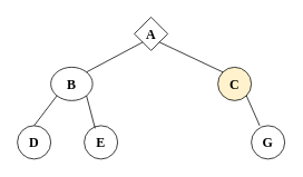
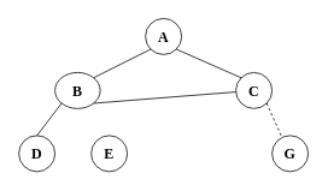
  <mxCell id="0" />
  <mxCell id="1" parent="0" />
- <mxCell id="2" value="&lt;b&gt;&lt;font style=&quot;font-size: 16px;&quot; face=&quot;Verdana&quot;&gt;A&lt;/font&gt;&lt;/b&gt;" style="rhombus;whiteSpace=wrap;html=1;aspect=fixed;" vertex="1" parent="1"><mxGeometry x="160" y="20" width="40" height="40" as="geometry" /></mxCell>
+ <mxCell id="2" value="&lt;b&gt;&lt;font style=&quot;font-size: 16px;&quot; face=&quot;Verdana&quot;&gt;A&lt;/font&gt;&lt;/b&gt;" style="ellipse;whiteSpace=wrap;html=1;aspect=fixed;" vertex="1" parent="1"><mxGeometry x="160" y="20" width="40" height="40" as="geometry" /></mxCell>
  <mxCell id="3" value="&lt;b&gt;&lt;font style=&quot;font-size: 16px;&quot; face=&quot;Verdana&quot;&gt;B&lt;/font&gt;&lt;/b&gt;" style="ellipse;whiteSpace=wrap;html=1;aspect=fixed;" vertex="1" parent="1"><mxGeometry x="60" y="80" width="50" height="40" as="geometry" /></mxCell>
- <mxCell id="4" value="&lt;b&gt;&lt;font style=&quot;font-size: 16px;&quot; face=&quot;Verdana&quot;&gt;C&lt;/font&gt;&lt;/b&gt;" style="ellipse;whiteSpace=wrap;html=1;aspect=fixed;fillColor=#fff2cc;" vertex="1" parent="1"><mxGeometry x="260" y="80" width="40" height="40" as="geometry" /></mxCell>
+ <mxCell id="4" value="&lt;b&gt;&lt;font style=&quot;font-size: 16px;&quot; face=&quot;Verdana&quot;&gt;C&lt;/font&gt;&lt;/b&gt;" style="ellipse;whiteSpace=wrap;html=1;aspect=fixed;" vertex="1" parent="1"><mxGeometry x="260" y="80" width="40" height="40" as="geometry" /></mxCell>
  <mxCell id="5" value="&lt;b&gt;&lt;font style=&quot;font-size: 16px;&quot; face=&quot;Verdana&quot;&gt;D&lt;/font&gt;&lt;/b&gt;" style="ellipse;whiteSpace=wrap;html=1;aspect=fixed;" vertex="1" parent="1"><mxGeometry x="20" y="150" width="40" height="40" as="geometry" /></mxCell>
  <mxCell id="6" value="&lt;b&gt;&lt;font style=&quot;font-size: 16px;&quot; face=&quot;Verdana&quot;&gt;E&lt;/font&gt;&lt;/b&gt;" style="ellipse;whiteSpace=wrap;html=1;aspect=fixed;" vertex="1" parent="1"><mxGeometry x="100" y="150" width="40" height="40" as="geometry" /></mxCell>
  <mxCell id="7" value="&lt;b&gt;&lt;font style=&quot;font-size: 16px;&quot; face=&quot;Verdana&quot;&gt;G&lt;/font&gt;&lt;/b&gt;" style="ellipse;whiteSpace=wrap;html=1;aspect=fixed;" vertex="1" parent="1"><mxGeometry x="300" y="150" width="40" height="40" as="geometry" /></mxCell>
  <mxCell id="8" value="" style="endArrow=none;html=1;rounded=0;exitX=0;exitY=1;exitDx=0;exitDy=0;entryX=1;entryY=0;entryDx=0;entryDy=0;" edge="1" parent="1" source="2" target="3"><mxGeometry width="50" height="50" relative="1" as="geometry"><mxPoint x="270" y="120" as="sourcePoint" /><mxPoint x="320" y="70" as="targetPoint" /></mxGeometry></mxCell>
  <mxCell id="9" value="" style="endArrow=none;html=1;rounded=0;exitX=0;exitY=1;exitDx=0;exitDy=0;entryX=0.5;entryY=0;entryDx=0;entryDy=0;" edge="1" parent="1" source="3" target="5"><mxGeometry width="50" height="50" relative="1" as="geometry"><mxPoint x="270" y="120" as="sourcePoint" /><mxPoint x="320" y="70" as="targetPoint" /></mxGeometry></mxCell>
- <mxCell id="10" value="" style="endArrow=none;html=1;rounded=0;exitX=1;exitY=1;exitDx=0;exitDy=0;entryX=0.325;entryY=0.083;entryDx=0;entryDy=0;entryPerimeter=0;" edge="1" parent="1" source="3" target="6"><mxGeometry width="50" height="50" relative="1" as="geometry"><mxPoint x="270" y="120" as="sourcePoint" /><mxPoint x="320" y="70" as="targetPoint" /></mxGeometry></mxCell>
+ <mxCell id="10" value="" style="endArrow=none;html=1;rounded=0;exitX=1;exitY=1;exitDx=0;exitDy=0;" edge="1" parent="1" source="3" target="4"><mxGeometry width="50" height="50" relative="1" as="geometry"><mxPoint x="270" y="120" as="sourcePoint" /><mxPoint x="320" y="70" as="targetPoint" /></mxGeometry></mxCell>
  <mxCell id="11" value="" style="endArrow=none;html=1;rounded=0;exitX=1;exitY=1;exitDx=0;exitDy=0;entryX=0;entryY=0;entryDx=0;entryDy=0;" edge="1" parent="1" source="2" target="4"><mxGeometry width="50" height="50" relative="1" as="geometry"><mxPoint x="270" y="120" as="sourcePoint" /><mxPoint x="320" y="70" as="targetPoint" /></mxGeometry></mxCell>
- <mxCell id="12" value="" style="endArrow=none;html=1;rounded=0;exitX=1;exitY=1;exitDx=0;exitDy=0;entryX=0.25;entryY=0;entryDx=0;entryDy=0;entryPerimeter=0;" edge="1" parent="1" source="4" target="7"><mxGeometry width="50" height="50" relative="1" as="geometry"><mxPoint x="270" y="120" as="sourcePoint" /><mxPoint x="320" y="70" as="targetPoint" /></mxGeometry></mxCell>
+ <mxCell id="12" value="" style="endArrow=none;html=1;rounded=0;exitX=1;exitY=1;exitDx=0;exitDy=0;entryX=0.25;entryY=0;entryDx=0;entryDy=0;entryPerimeter=0;dashed=1;" edge="1" parent="1" source="4" target="7"><mxGeometry width="50" height="50" relative="1" as="geometry"><mxPoint x="270" y="120" as="sourcePoint" /><mxPoint x="320" y="70" as="targetPoint" /></mxGeometry></mxCell>
